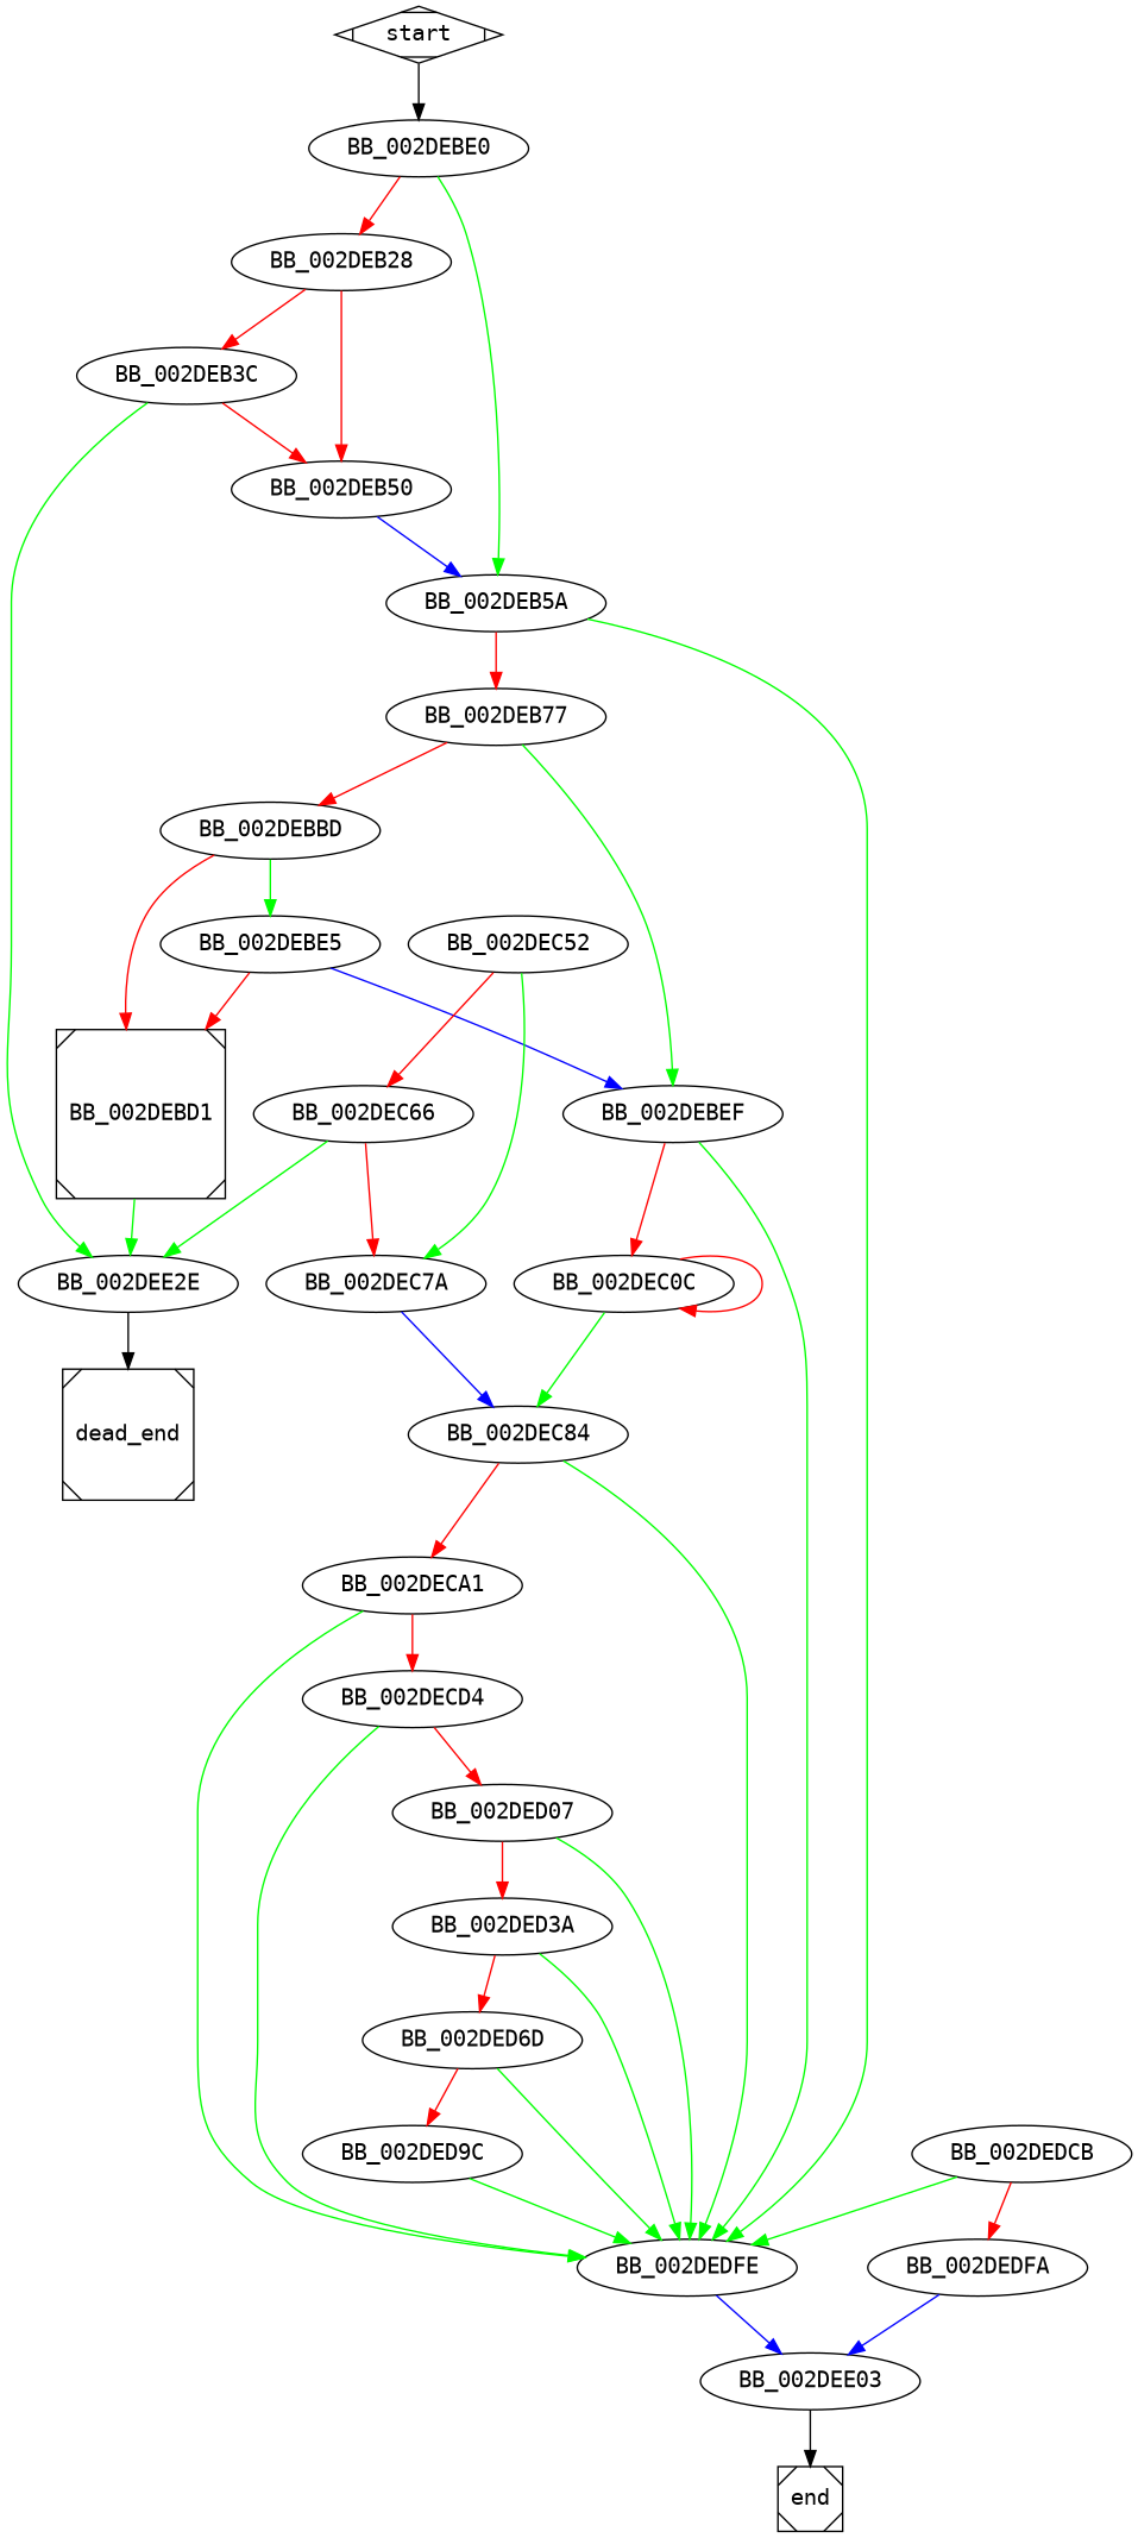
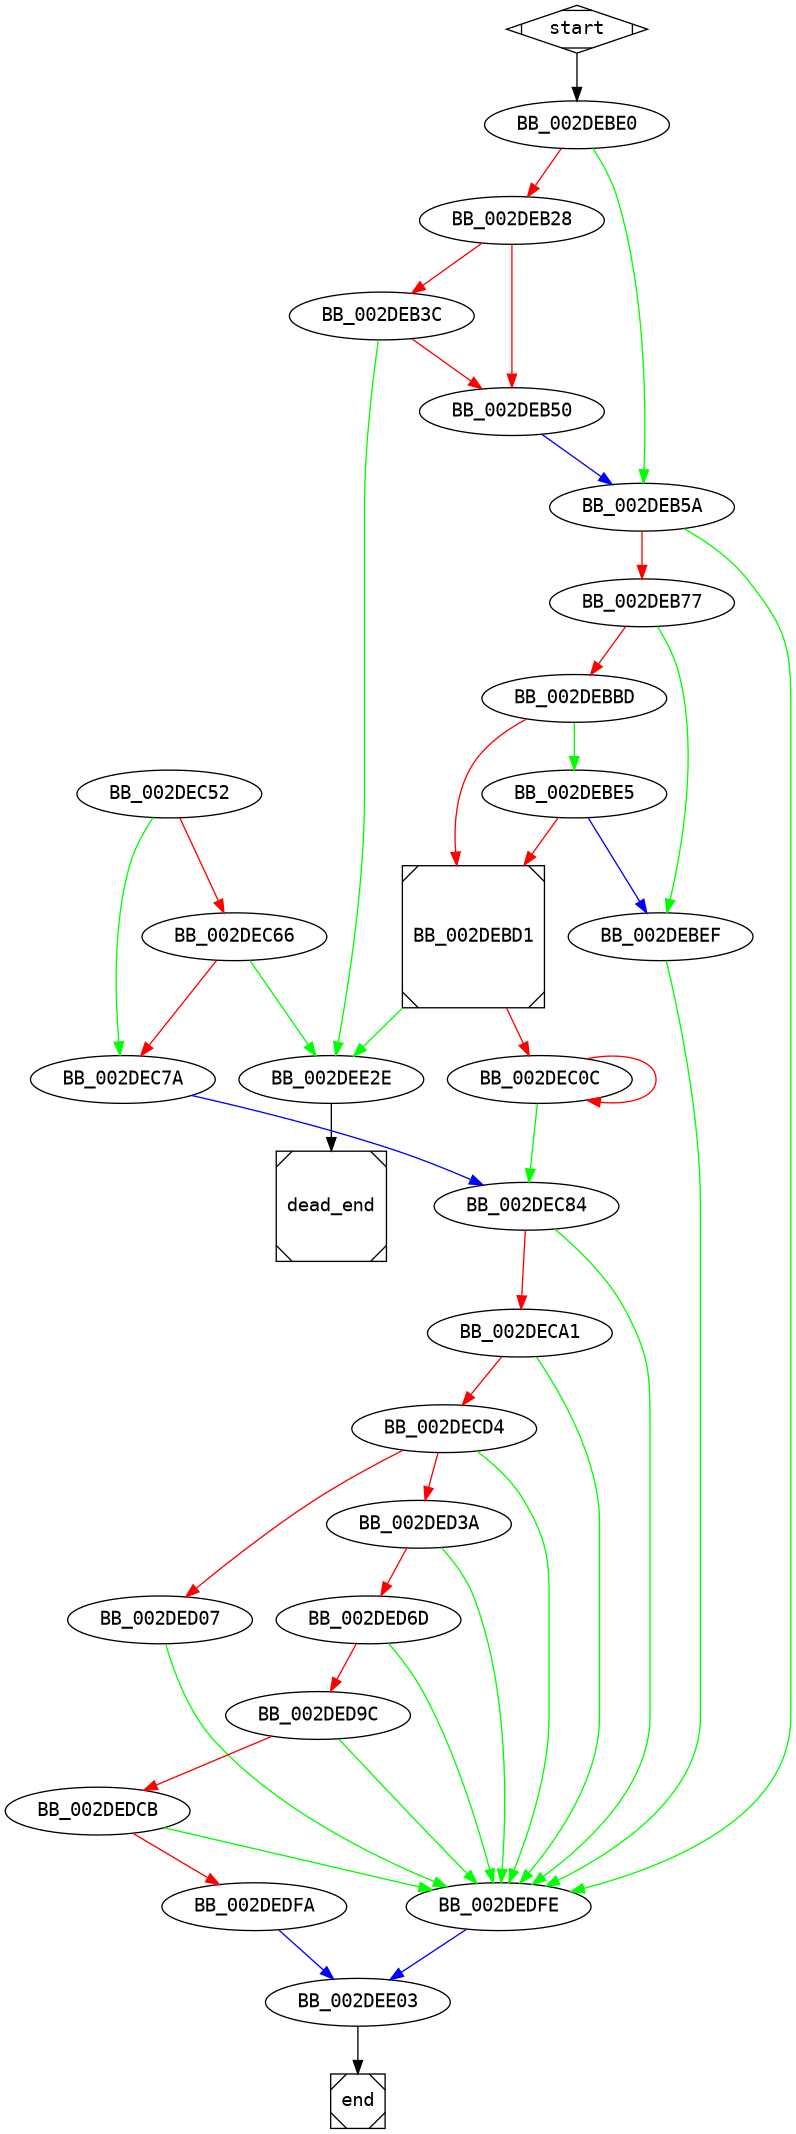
  digraph {
    fontname="DejaVu Sans Mono"
    node [fontname="DejaVu Sans Mono"]
    edge [fontname="DejaVu Sans Mono" color=red]
    start [shape=Mdiamond]
    n2 [label=BB_002DEBE0]
    BB_002DEB28
    BB_002DEB5A
    BB_002DEB3C
    BB_002DEB50
    BB_002DEB77
    BB_002DEDFE
    BB_002DEE2E
    BB_002DEBBD
    BB_002DEBEF
    BB_002DEE03
    dead_end [shape=Msquare]
    BB_002DEBD1 [shape=Msquare]
    BB_002DEBE5
    BB_002DEC0C
    end [shape=Msquare]
    BB_002DEC84
    BB_002DECA1
    BB_002DECD4
    BB_002DEC52
    BB_002DEC66
    BB_002DEC7A
    BB_002DED07
    BB_002DED3A
    BB_002DED6D
    BB_002DED9C
    BB_002DEDCB
    BB_002DEDFA
    start -> n2 [color=""]
    n2 -> BB_002DEB28
    n2 -> BB_002DEB5A [color=green]
    BB_002DEB28 -> BB_002DEB3C
    BB_002DEB28 -> BB_002DEB50
    BB_002DEB5A -> BB_002DEB77
    BB_002DEB5A -> BB_002DEDFE [color=green]
    BB_002DEB3C -> BB_002DEB50
    BB_002DEB3C -> BB_002DEE2E [color=green]
    BB_002DEB50 -> BB_002DEB5A [color=blue]
    BB_002DEB77 -> BB_002DEBBD
    BB_002DEB77 -> BB_002DEBEF [color=green]
    BB_002DEDFE -> BB_002DEE03 [color=blue]
    BB_002DEE2E -> dead_end [color=""]
    BB_002DEBBD -> BB_002DEBD1
    BB_002DEBBD -> BB_002DEBE5 [color=green]
    BB_002DEBEF -> BB_002DEDFE [color=green]
-   BB_002DEBEF -> BB_002DEC0C
+   BB_002DEBD1 -> BB_002DEC0C
    BB_002DEE03 -> end [color=""]
    BB_002DEBD1 -> BB_002DEE2E [color=green]
    BB_002DEBE5 -> BB_002DEBEF [color=blue]
    BB_002DEBE5 -> BB_002DEBD1
    BB_002DEC0C -> BB_002DEC0C
    BB_002DEC0C -> BB_002DEC84 [color=green]
    BB_002DEC84 -> BB_002DEDFE [color=green]
    BB_002DEC84 -> BB_002DECA1
    BB_002DECA1 -> BB_002DEDFE [color=green]
    BB_002DECA1 -> BB_002DECD4
    BB_002DECD4 -> BB_002DEDFE [color=green]
    BB_002DECD4 -> BB_002DED07
    BB_002DEC52 -> BB_002DEC66
    BB_002DEC52 -> BB_002DEC7A [color=green]
    BB_002DEC66 -> BB_002DEE2E [color=green]
    BB_002DEC66 -> BB_002DEC7A
    BB_002DEC7A -> BB_002DEC84 [color=blue]
    BB_002DED07 -> BB_002DEDFE [color=green]
-   BB_002DED07 -> BB_002DED3A
+   BB_002DECD4 -> BB_002DED3A
    BB_002DED3A -> BB_002DEDFE [color=green]
    BB_002DED3A -> BB_002DED6D
    BB_002DED6D -> BB_002DEDFE [color=green]
    BB_002DED6D -> BB_002DED9C
    BB_002DED9C -> BB_002DEDFE [color=green]
+   BB_002DED9C -> BB_002DEDCB
    BB_002DEDCB -> BB_002DEDFE [color=green]
    BB_002DEDCB -> BB_002DEDFA
    BB_002DEDFA -> BB_002DEE03 [color=blue]
  }
